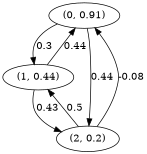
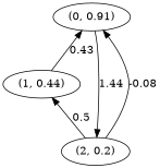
  digraph {
    n1 [label="(0, 0.91)"]
    n2 [label="(1, 0.44)"]
    n3 [label="(2, 0.2)"]
-   n1 -> n2 [label=0.3]
-   n1 -> n3 [label=0.44]
-   n2 -> n1 [label=0.44]
-   n2 -> n3 [label=0.43]
+   n1 -> n3 [label=1.44]
+   n2 -> n1 [label=0.43]
    n3 -> n1 [label=-0.08]
    n3 -> n2 [label=0.5]
  }
